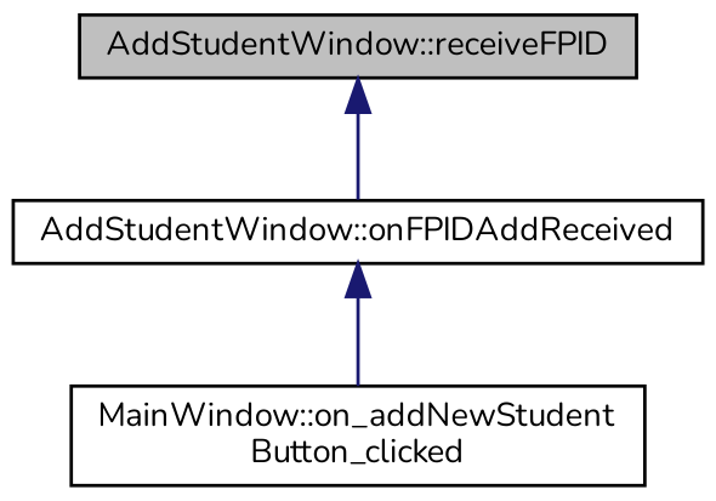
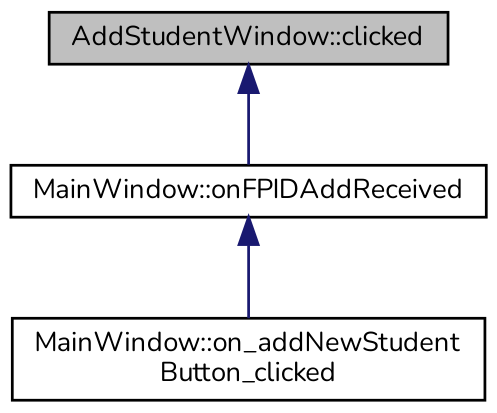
  digraph {
    fontname=Nunito
    rankdir=TB
    node [color=black fillcolor=white fontname=Nunito fontsize=10 shape=record style=filled]
    edge [color=midnightblue dir=back fontname=Nunito fontsize=10 labelfontname=Helvetica labelfontsize=10 style=solid]
-   n1 [fillcolor=grey75 fontcolor=black height=0.2 label="AddStudentWindow::receiveFPID" width=0.4]
-   n2 [height=0.2 label="AddStudentWindow::onFPIDAddReceived" width=0.4]
+   n1 [fillcolor=grey75 fontcolor=black height=0.2 label="AddStudentWindow::clicked" width=0.4]
+   n2 [height=0.2 label="MainWindow::onFPIDAddReceived" width=0.4]
    n3 [height=0.2 label="MainWindow::on_addNewStudent\lButton_clicked" width=0.4]
    n1 -> n2
    n2 -> n3
  }
